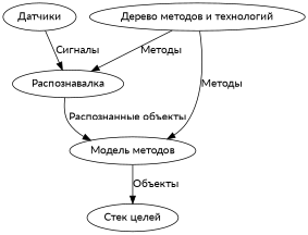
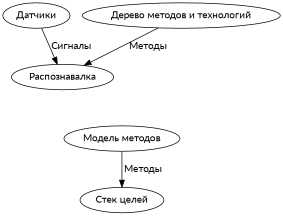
  digraph {
    fontname=Lato
    node [fontname=Lato]
    edge [fontname=Lato]
    "Датчики"
    "Распознавалка"
    n3 [label="Модель методов"]
    "Стек целей"
    "Дерево методов и технологий"
    "Датчики" -> "Распознавалка" [label="Сигналы"]
-   "Распознавалка" -> n3 [label="Распознанные объекты"]
-   n3 -> "Стек целей" [label="Объекты"]
+   n3 -> "Стек целей" [label="Методы"]
    "Дерево методов и технологий" -> "Распознавалка" [label="Методы"]
-   "Дерево методов и технологий" -> n3 [label="Методы"]
  }
